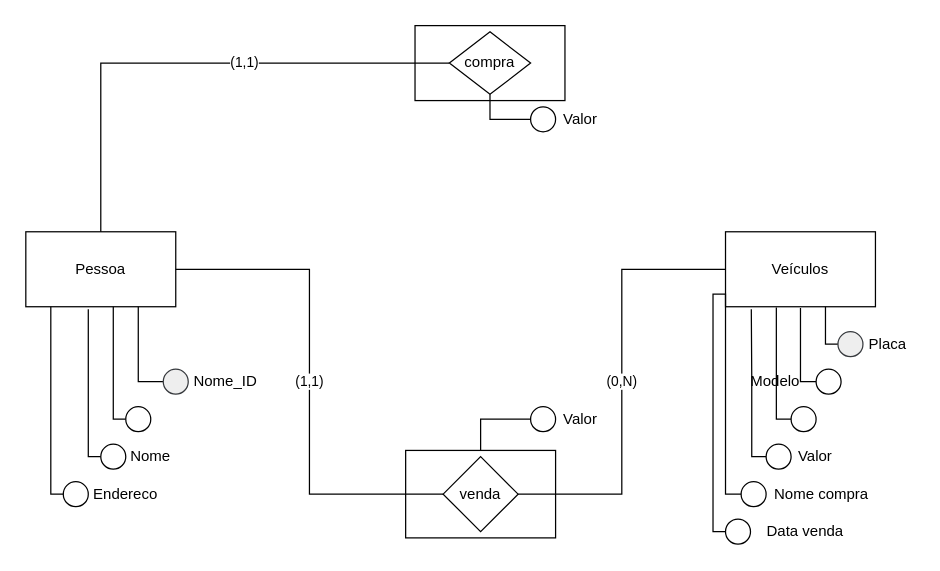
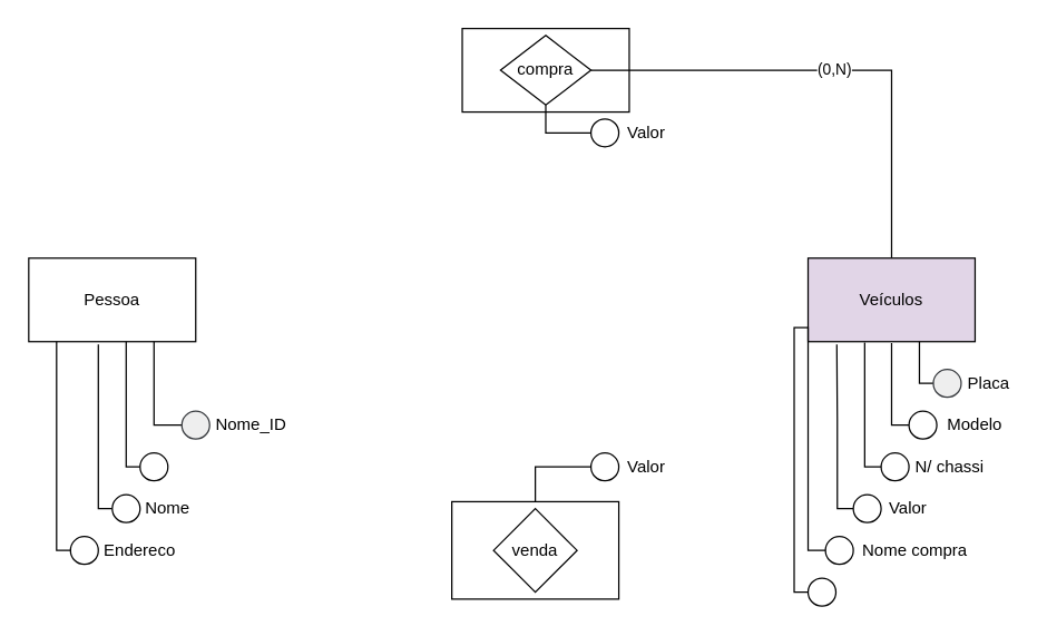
  <mxCell id="0" />
  <mxCell id="1" parent="0" />
  <mxCell id="2" value="" style="rounded=0;whiteSpace=wrap;html=1;" parent="1" vertex="1"><mxGeometry x="331.5" y="20" width="120" height="60" as="geometry" /></mxCell>
  <mxCell id="3" style="edgeStyle=orthogonalEdgeStyle;rounded=0;orthogonalLoop=1;jettySize=auto;html=1;entryX=0;entryY=0.5;entryDx=0;entryDy=0;endArrow=none;endFill=0;" parent="1" source="4" edge="1"><mxGeometry relative="1" as="geometry"><mxPoint x="431.5" y="345" as="targetPoint" /><Array as="points"><mxPoint x="384" y="335" /><mxPoint x="432" y="335" /></Array></mxGeometry></mxCell>
  <mxCell id="4" value="" style="rounded=0;whiteSpace=wrap;html=1;" parent="1" vertex="1"><mxGeometry x="324" y="360" width="120" height="70" as="geometry" /></mxCell>
  <mxCell id="5" value="" style="ellipse;whiteSpace=wrap;html=1;aspect=fixed;" parent="1" vertex="1"><mxGeometry x="424" y="325" width="20" height="20" as="geometry" /></mxCell>
  <mxCell id="6" value="Valor" style="text;html=1;strokeColor=none;fillColor=none;align=center;verticalAlign=middle;whiteSpace=wrap;rounded=0;" parent="1" vertex="1"><mxGeometry x="449" y="85" width="30" height="20" as="geometry" /></mxCell>
- <mxCell id="7" value="(0,N)" style="edgeStyle=orthogonalEdgeStyle;rounded=0;orthogonalLoop=1;jettySize=auto;html=1;endArrow=none;endFill=0;entryX=1;entryY=0.5;entryDx=0;entryDy=0;" parent="1" source="26" target="10" edge="1"><mxGeometry relative="1" as="geometry" /></mxCell>
  <mxCell id="8" value="Pessoa" style="rounded=0;whiteSpace=wrap;html=1;" parent="1" vertex="1"><mxGeometry x="20" y="185" width="120" height="60" as="geometry" /></mxCell>
- <mxCell id="9" value="(1,1)" style="edgeStyle=orthogonalEdgeStyle;rounded=0;orthogonalLoop=1;jettySize=auto;html=1;entryX=1;entryY=0.5;entryDx=0;entryDy=0;endArrow=none;endFill=0;" parent="1" source="10" target="8" edge="1"><mxGeometry relative="1" as="geometry"><mxPoint x="320" y="215" as="targetPoint" /></mxGeometry></mxCell>
  <mxCell id="10" value="venda" style="rhombus;whiteSpace=wrap;html=1;" parent="1" vertex="1"><mxGeometry x="354" y="365" width="60" height="60" as="geometry" /></mxCell>
  <mxCell id="11" style="edgeStyle=orthogonalEdgeStyle;rounded=0;orthogonalLoop=1;jettySize=auto;html=1;endArrow=none;endFill=0;entryX=0.75;entryY=1;entryDx=0;entryDy=0;" parent="1" source="12" target="8" edge="1"><mxGeometry relative="1" as="geometry"><mxPoint x="110" y="255" as="targetPoint" /><Array as="points"><mxPoint x="110" y="305" /></Array></mxGeometry></mxCell>
  <mxCell id="12" value="" style="ellipse;whiteSpace=wrap;html=1;aspect=fixed;fillColor=#eeeeee;strokeColor=#36393d;" parent="1" vertex="1"><mxGeometry x="130" y="295" width="20" height="20" as="geometry" /></mxCell>
  <mxCell id="13" value="Nome_ID" style="text;html=1;strokeColor=none;fillColor=none;align=center;verticalAlign=middle;whiteSpace=wrap;rounded=0;" parent="1" vertex="1"><mxGeometry x="150" y="295" width="60" height="20" as="geometry" /></mxCell>
  <mxCell id="14" style="edgeStyle=orthogonalEdgeStyle;rounded=0;orthogonalLoop=1;jettySize=auto;html=1;endArrow=none;endFill=0;" parent="1" source="15" target="8" edge="1"><mxGeometry relative="1" as="geometry"><Array as="points"><mxPoint x="90" y="335" /></Array></mxGeometry></mxCell>
  <mxCell id="15" value="" style="ellipse;whiteSpace=wrap;html=1;aspect=fixed;" parent="1" vertex="1"><mxGeometry x="100" y="325" width="20" height="20" as="geometry" /></mxCell>
  <mxCell id="16" style="edgeStyle=orthogonalEdgeStyle;rounded=0;orthogonalLoop=1;jettySize=auto;html=1;endArrow=none;endFill=0;" parent="1" source="17" edge="1"><mxGeometry relative="1" as="geometry"><mxPoint x="70" y="247" as="targetPoint" /><Array as="points"><mxPoint x="70" y="365" /></Array></mxGeometry></mxCell>
  <mxCell id="17" value="" style="ellipse;whiteSpace=wrap;html=1;aspect=fixed;" parent="1" vertex="1"><mxGeometry x="80" y="355" width="20" height="20" as="geometry" /></mxCell>
  <mxCell id="18" value="Nome" style="text;html=1;strokeColor=none;fillColor=none;align=center;verticalAlign=middle;whiteSpace=wrap;rounded=0;" parent="1" vertex="1"><mxGeometry x="100" y="355" width="40" height="20" as="geometry" /></mxCell>
  <mxCell id="19" style="edgeStyle=orthogonalEdgeStyle;rounded=0;orthogonalLoop=1;jettySize=auto;html=1;endArrow=none;endFill=0;exitX=0;exitY=0.5;exitDx=0;exitDy=0;" parent="1" source="20" target="8" edge="1"><mxGeometry relative="1" as="geometry"><Array as="points"><mxPoint x="40" y="395" /></Array></mxGeometry></mxCell>
  <mxCell id="20" value="" style="ellipse;whiteSpace=wrap;html=1;aspect=fixed;" parent="1" vertex="1"><mxGeometry x="50" y="385" width="20" height="20" as="geometry" /></mxCell>
  <mxCell id="21" value="Endereco" style="text;html=1;strokeColor=none;fillColor=none;align=center;verticalAlign=middle;whiteSpace=wrap;rounded=0;" parent="1" vertex="1"><mxGeometry x="70" y="385" width="60" height="20" as="geometry" /></mxCell>
- <mxCell id="22" style="edgeStyle=orthogonalEdgeStyle;rounded=0;orthogonalLoop=1;jettySize=auto;html=1;entryX=0.5;entryY=0;entryDx=0;entryDy=0;endArrow=none;endFill=0;" parent="1" source="24" target="8" edge="1"><mxGeometry relative="1" as="geometry" /></mxCell>
- <mxCell id="23" value="(1,1)" style="edgeLabel;html=1;align=center;verticalAlign=middle;resizable=0;points=[];" parent="22" vertex="1" connectable="0"><mxGeometry x="-0.201" y="-1" relative="1" as="geometry"><mxPoint as="offset" /></mxGeometry></mxCell>
  <mxCell id="24" value="compra" style="rhombus;whiteSpace=wrap;html=1;" parent="1" vertex="1"><mxGeometry x="359" y="25" width="65" height="50" as="geometry" /></mxCell>
- <mxCell id="26" value="Veículos" style="rounded=0;whiteSpace=wrap;html=1;" parent="1" vertex="1"><mxGeometry x="580" y="185" width="120" height="60" as="geometry" /></mxCell>
+ <mxCell id="25" value="(0,N)" style="edgeStyle=orthogonalEdgeStyle;rounded=0;orthogonalLoop=1;jettySize=auto;html=1;entryX=1;entryY=0.5;entryDx=0;entryDy=0;endArrow=none;endFill=0;" parent="1" source="26" target="24" edge="1"><mxGeometry relative="1" as="geometry"><Array as="points"><mxPoint x="640" y="50" /></Array></mxGeometry></mxCell>
+ <mxCell id="26" value="Veículos" style="rounded=0;whiteSpace=wrap;html=1;fillColor=#e1d5e7;" parent="1" vertex="1"><mxGeometry x="580" y="185" width="120" height="60" as="geometry" /></mxCell>
  <mxCell id="27" style="edgeStyle=orthogonalEdgeStyle;rounded=0;orthogonalLoop=1;jettySize=auto;html=1;endArrow=none;endFill=0;" parent="1" source="28" target="26" edge="1"><mxGeometry relative="1" as="geometry"><mxPoint x="660" y="255" as="targetPoint" /><Array as="points"><mxPoint x="660" y="275" /></Array></mxGeometry></mxCell>
  <mxCell id="28" value="" style="ellipse;whiteSpace=wrap;html=1;aspect=fixed;fillColor=#eeeeee;strokeColor=#36393d;" parent="1" vertex="1"><mxGeometry x="670" y="265" width="20" height="20" as="geometry" /></mxCell>
  <mxCell id="29" value="Placa" style="text;html=1;strokeColor=none;fillColor=none;align=center;verticalAlign=middle;whiteSpace=wrap;rounded=0;" parent="1" vertex="1"><mxGeometry x="690" y="265" width="40" height="20" as="geometry" /></mxCell>
  <mxCell id="30" style="edgeStyle=orthogonalEdgeStyle;rounded=0;orthogonalLoop=1;jettySize=auto;html=1;endArrow=none;endFill=0;" parent="1" source="31" edge="1"><mxGeometry relative="1" as="geometry"><mxPoint x="640" y="246" as="targetPoint" /><Array as="points"><mxPoint x="640" y="305" /></Array></mxGeometry></mxCell>
  <mxCell id="31" value="" style="ellipse;whiteSpace=wrap;html=1;aspect=fixed;" parent="1" vertex="1"><mxGeometry x="652.5" y="295" width="20" height="20" as="geometry" /></mxCell>
- <mxCell id="32" value="Modelo" style="text;html=1;strokeColor=none;fillColor=none;align=center;verticalAlign=middle;whiteSpace=wrap;rounded=0;" parent="1" vertex="1"><mxGeometry x="600" y="295" width="40" height="20" as="geometry" /></mxCell>
+ <mxCell id="32" value="Modelo" style="text;html=1;strokeColor=none;fillColor=none;align=center;verticalAlign=middle;whiteSpace=wrap;rounded=0;" parent="1" vertex="1"><mxGeometry x="680" y="295" width="40" height="20" as="geometry" /></mxCell>
  <mxCell id="33" style="edgeStyle=orthogonalEdgeStyle;rounded=0;orthogonalLoop=1;jettySize=auto;html=1;entryX=0.339;entryY=1.01;entryDx=0;entryDy=0;entryPerimeter=0;endArrow=none;endFill=0;" parent="1" source="34" target="26" edge="1"><mxGeometry relative="1" as="geometry"><Array as="points"><mxPoint x="621" y="335" /></Array></mxGeometry></mxCell>
  <mxCell id="34" value="" style="ellipse;whiteSpace=wrap;html=1;aspect=fixed;" parent="1" vertex="1"><mxGeometry x="632.5" y="325" width="20" height="20" as="geometry" /></mxCell>
+ <mxCell id="35" value="N/ chassi" style="text;html=1;strokeColor=none;fillColor=none;align=center;verticalAlign=middle;whiteSpace=wrap;rounded=0;" parent="1" vertex="1"><mxGeometry x="652.5" y="325" width="57.5" height="20" as="geometry" /></mxCell>
  <mxCell id="36" style="edgeStyle=orthogonalEdgeStyle;rounded=0;orthogonalLoop=1;jettySize=auto;html=1;entryX=0.172;entryY=1.033;entryDx=0;entryDy=0;entryPerimeter=0;endArrow=none;endFill=0;" parent="1" source="37" target="26" edge="1"><mxGeometry relative="1" as="geometry"><Array as="points"><mxPoint x="601" y="365" /><mxPoint x="601" y="300" /></Array></mxGeometry></mxCell>
  <mxCell id="37" value="" style="ellipse;whiteSpace=wrap;html=1;aspect=fixed;" parent="1" vertex="1"><mxGeometry x="612.5" y="355" width="20" height="20" as="geometry" /></mxCell>
  <mxCell id="38" value="Valor" style="text;html=1;strokeColor=none;fillColor=none;align=center;verticalAlign=middle;whiteSpace=wrap;rounded=0;" parent="1" vertex="1"><mxGeometry x="633.75" y="355" width="36.25" height="20" as="geometry" /></mxCell>
  <mxCell id="39" value="Nome compra" style="text;html=1;strokeColor=none;fillColor=none;align=center;verticalAlign=middle;whiteSpace=wrap;rounded=0;" parent="1" vertex="1"><mxGeometry x="612.5" y="385" width="87.5" height="20" as="geometry" /></mxCell>
  <mxCell id="40" style="edgeStyle=orthogonalEdgeStyle;rounded=0;orthogonalLoop=1;jettySize=auto;html=1;entryX=0;entryY=1;entryDx=0;entryDy=0;endArrow=none;endFill=0;" parent="1" source="41" target="26" edge="1"><mxGeometry relative="1" as="geometry"><Array as="points"><mxPoint x="580" y="395" /></Array></mxGeometry></mxCell>
  <mxCell id="41" value="" style="ellipse;whiteSpace=wrap;html=1;aspect=fixed;" parent="1" vertex="1"><mxGeometry x="592.5" y="385" width="20" height="20" as="geometry" /></mxCell>
- <mxCell id="42" value="Data venda" style="text;html=1;strokeColor=none;fillColor=none;align=center;verticalAlign=middle;whiteSpace=wrap;rounded=0;" parent="1" vertex="1"><mxGeometry x="600" y="415" width="87.5" height="20" as="geometry" /></mxCell>
  <mxCell id="43" style="edgeStyle=orthogonalEdgeStyle;rounded=0;orthogonalLoop=1;jettySize=auto;html=1;entryX=0;entryY=1;entryDx=0;entryDy=0;endArrow=none;endFill=0;" parent="1" source="44" target="26" edge="1"><mxGeometry relative="1" as="geometry"><Array as="points"><mxPoint x="570" y="425" /><mxPoint x="570" y="235" /><mxPoint x="580" y="235" /></Array></mxGeometry></mxCell>
  <mxCell id="44" value="" style="ellipse;whiteSpace=wrap;html=1;aspect=fixed;" parent="1" vertex="1"><mxGeometry x="580" y="415" width="20" height="20" as="geometry" /></mxCell>
  <mxCell id="45" style="edgeStyle=orthogonalEdgeStyle;rounded=0;orthogonalLoop=1;jettySize=auto;html=1;entryX=0.5;entryY=1;entryDx=0;entryDy=0;endArrow=none;endFill=0;exitX=0.5;exitY=1;exitDx=0;exitDy=0;" parent="1" source="46" target="24" edge="1"><mxGeometry relative="1" as="geometry"><Array as="points"><mxPoint x="392" y="95" /></Array></mxGeometry></mxCell>
  <mxCell id="46" value="" style="ellipse;whiteSpace=wrap;html=1;aspect=fixed;" parent="1" vertex="1"><mxGeometry x="424" y="85" width="20" height="20" as="geometry" /></mxCell>
  <mxCell id="47" value="Valor" style="text;html=1;strokeColor=none;fillColor=none;align=center;verticalAlign=middle;whiteSpace=wrap;rounded=0;" parent="1" vertex="1"><mxGeometry x="449" y="325" width="30" height="20" as="geometry" /></mxCell>
